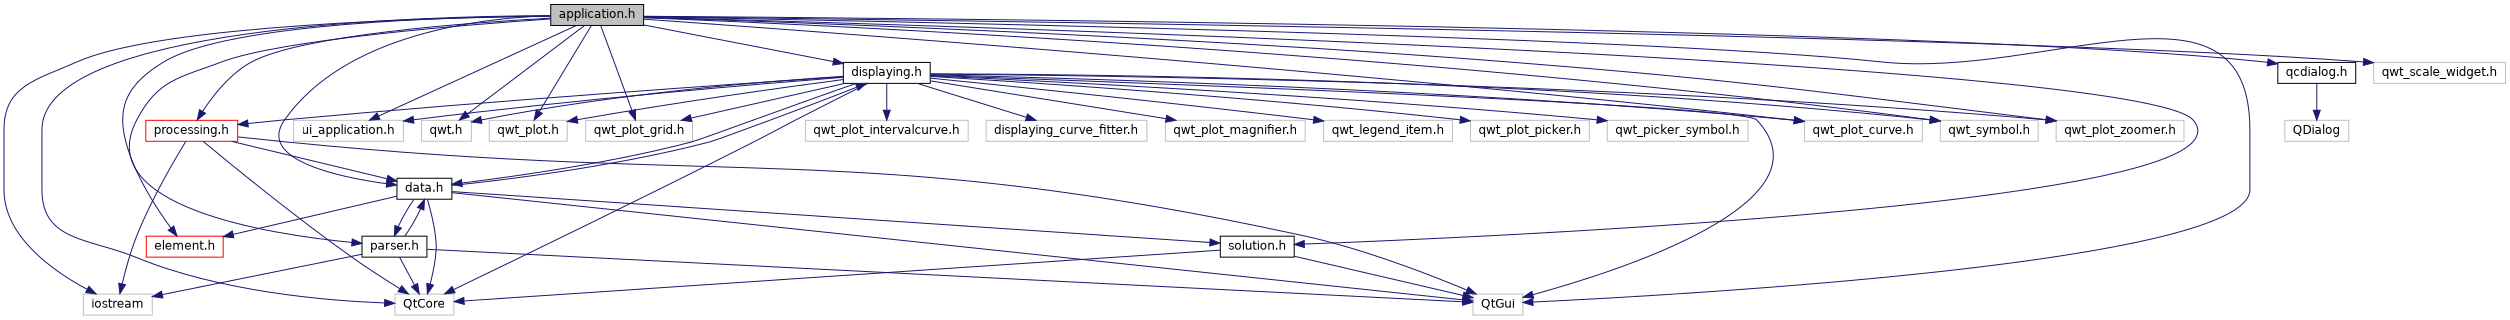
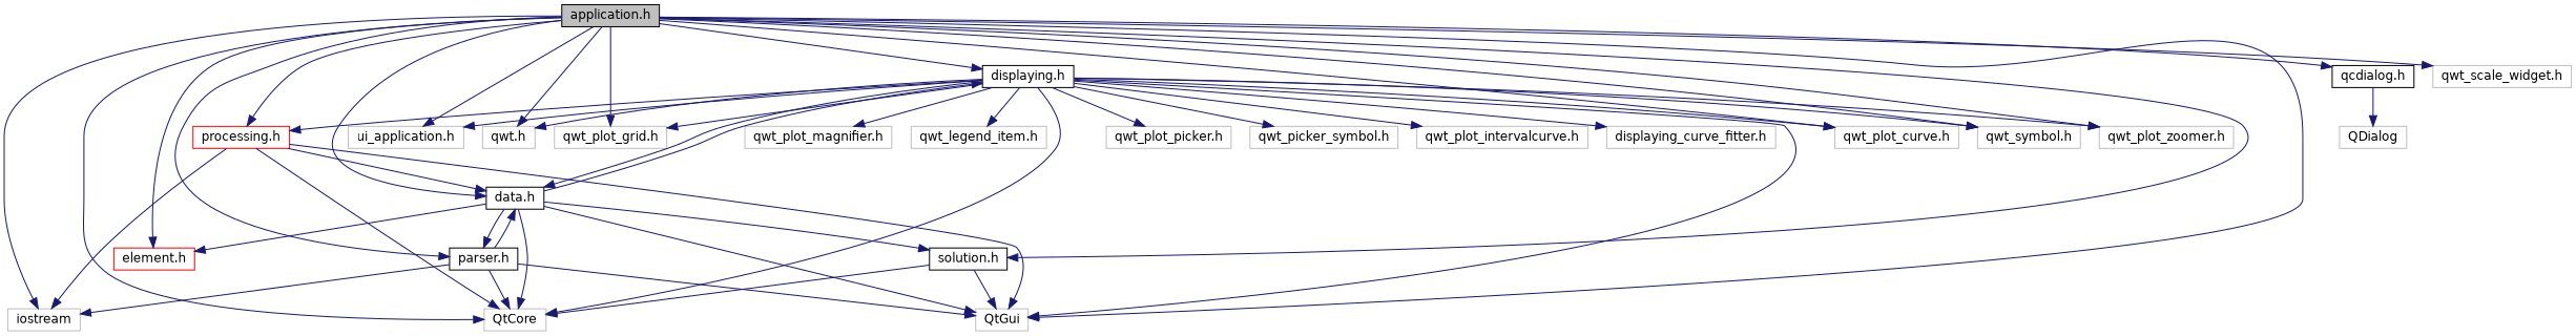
  digraph {
    node [color=grey75 fillcolor=white fontname=Helvetica fontsize=12 shape=record style=filled]
    edge [color=midnightblue fontname=Helvetica fontsize=12 labelfontname=Helvetica labelfontsize=12 style=solid]
    n1 [color=black fillcolor=grey75 fontcolor=black height=0.2 label="application.h" width=0.4]
    n2 [height=0.2 label=QtGui width=0.4]
    n3 [height=0.2 label=QtCore width=0.4]
    n4 [color=black height=0.2 label="displaying.h" width=0.4]
    n5 [height=0.2 label="ui_application.h" width=0.4]
    n6 [color=black height=0.2 label="data.h" width=0.4]
    n7 [color=red height=0.2 label="element.h" width=0.4]
    n8 [color=black height=0.2 label="solution.h" width=0.4]
    n9 [color=black height=0.2 label="parser.h" width=0.4]
    n10 [height=0.2 label=iostream width=0.4]
    n11 [color=red height=0.2 label="processing.h" width=0.4]
    n12 [height=0.2 label="qwt.h" width=0.4]
-   n13 [height=0.2 label="qwt_plot.h" width=0.4]
    n14 [height=0.2 label="qwt_plot_grid.h" width=0.4]
    n15 [height=0.2 label="qwt_plot_curve.h" width=0.4]
    n16 [height=0.2 label="qwt_symbol.h" width=0.4]
    n17 [height=0.2 label="qwt_plot_zoomer.h" width=0.4]
    n18 [color=black height=0.2 label="qcdialog.h" width=0.4]
    n19 [height=0.2 label="qwt_scale_widget.h" width=0.4]
    n20 [height=0.2 label="qwt_legend_item.h" width=0.4]
    n21 [height=0.2 label="qwt_plot_picker.h" width=0.4]
    n22 [height=0.2 label="qwt_picker_symbol.h" width=0.4]
    n23 [height=0.2 label="qwt_plot_intervalcurve.h" width=0.4]
    n24 [height=0.2 label="displaying_curve_fitter.h" width=0.4]
    n25 [height=0.2 label="qwt_plot_magnifier.h" width=0.4]
    n26 [height=0.2 label=QDialog width=0.4]
    n1 -> n2
    n1 -> n3
    n1 -> n4
    n1 -> n5
    n1 -> n6
    n1 -> n7
    n1 -> n8
    n1 -> n9
    n1 -> n10
    n1 -> n11
    n1 -> n12
-   n1 -> n13
    n1 -> n14
    n1 -> n15
    n1 -> n16
    n1 -> n17
    n1 -> n18
    n1 -> n19
    n4 -> n2
    n4 -> n3
    n4 -> n5
    n4 -> n6
    n4 -> n11
    n4 -> n12
-   n4 -> n13
    n4 -> n14
    n4 -> n15
    n4 -> n16
    n4 -> n17
    n4 -> n20
    n4 -> n21
    n4 -> n22
    n4 -> n23
    n4 -> n24
    n4 -> n25
    n6 -> n2
    n6 -> n3
    n6 -> n4
    n6 -> n7
    n6 -> n8
    n6 -> n9
    n8 -> n2
    n8 -> n3
    n9 -> n2
    n9 -> n3
    n9 -> n6
    n9 -> n10
    n11 -> n2
    n11 -> n3
    n11 -> n6
    n11 -> n10
    n18 -> n26
  }
